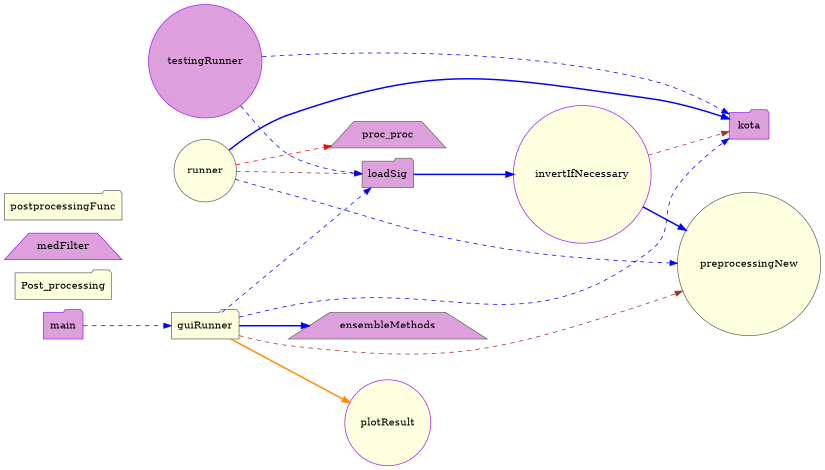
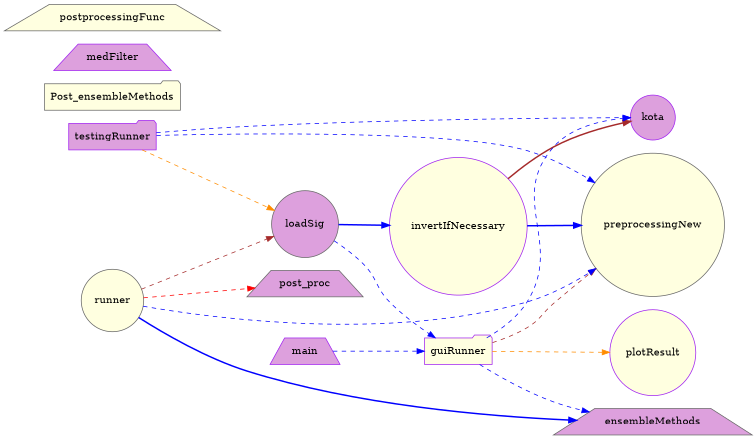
  digraph {
    rankdir=LR
    node [color=gray40 fillcolor=lightyellow shape=folder style=filled]
    edge [color=blue style=dashed]
    invertIfNecessary [color=purple shape=circle]
    preprocessingNew [shape=circle]
-   kota [color=purple fillcolor=plum]
-   loadSig [fillcolor=plum]
-   guiRunner
+   kota [color=purple fillcolor=plum shape=circle]
+   loadSig [fillcolor=plum shape=circle]
+   guiRunner [color=purple]
    ensembleMethods [fillcolor=plum shape=trapezium]
    plotResult [color=purple shape=circle]
    runner [shape=circle]
-   post_proc [fillcolor=plum shape=trapezium label=proc_proc]
-   testingRunner [color=purple fillcolor=plum shape=circle]
-   main [color=purple fillcolor=plum]
-   Post_processing
+   post_proc [fillcolor=plum shape=trapezium]
+   testingRunner [color=purple fillcolor=plum]
+   main [color=purple fillcolor=plum shape=trapezium]
+   Post_processing [label=Post_ensembleMethods]
    medFilter [color=purple fillcolor=plum shape=trapezium]
-   postprocessingFunc
+   postprocessingFunc [shape=trapezium]
    invertIfNecessary -> preprocessingNew [style=bold]
-   invertIfNecessary -> kota [color=brown]
+   invertIfNecessary -> kota [color=brown style=bold]
    loadSig -> invertIfNecessary [style=bold]
    guiRunner -> preprocessingNew [color=brown]
    guiRunner -> kota
-   guiRunner -> loadSig
-   guiRunner -> ensembleMethods [style=bold]
-   guiRunner -> plotResult [color=darkorange style=bold]
+   loadSig -> guiRunner
+   guiRunner -> ensembleMethods
+   guiRunner -> plotResult [color=darkorange]
    runner -> preprocessingNew
-   runner -> kota [style=bold]
+   runner -> ensembleMethods [style=bold]
    runner -> loadSig [color=brown]
    runner -> post_proc [color=red]
+   testingRunner -> preprocessingNew
    testingRunner -> kota
-   testingRunner -> loadSig
+   testingRunner -> loadSig [color=darkorange]
    main -> guiRunner
  }
